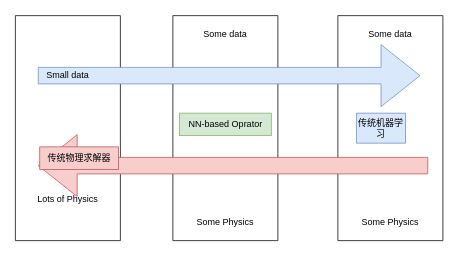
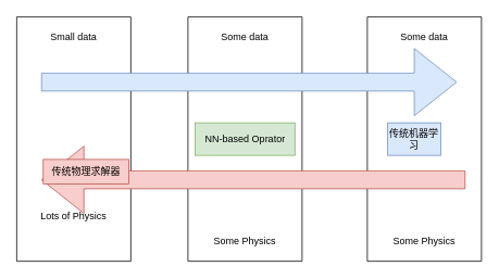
  <mxCell id="0" />
  <mxCell id="1" parent="0" />
  <mxCell id="2" value="" style="verticalLabelPosition=bottom;verticalAlign=top;html=1;shape=mxgraph.basic.rect;fillColor2=none;strokeWidth=1;size=20;indent=5;" vertex="1" parent="1"><mxGeometry x="450" y="20" width="140" height="300" as="geometry" /></mxCell>
  <mxCell id="3" value="Some data" style="text;html=1;strokeColor=none;fillColor=none;align=center;verticalAlign=middle;whiteSpace=wrap;rounded=0;" vertex="1" parent="1"><mxGeometry x="480" y="30" width="80" height="30" as="geometry" /></mxCell>
  <mxCell id="4" value="Some Physics" style="text;html=1;strokeColor=none;fillColor=none;align=center;verticalAlign=middle;whiteSpace=wrap;rounded=0;" vertex="1" parent="1"><mxGeometry x="465" y="280" width="110" height="30" as="geometry" /></mxCell>
  <mxCell id="5" value="" style="verticalLabelPosition=bottom;verticalAlign=top;html=1;shape=mxgraph.basic.rect;fillColor2=none;strokeWidth=1;size=20;indent=5;" vertex="1" parent="1"><mxGeometry x="230" y="20" width="140" height="300" as="geometry" /></mxCell>
  <mxCell id="6" value="Some data" style="text;html=1;strokeColor=none;fillColor=none;align=center;verticalAlign=middle;whiteSpace=wrap;rounded=0;" vertex="1" parent="1"><mxGeometry x="260" y="30" width="80" height="30" as="geometry" /></mxCell>
  <mxCell id="7" value="Some Physics" style="text;html=1;strokeColor=none;fillColor=none;align=center;verticalAlign=middle;whiteSpace=wrap;rounded=0;" vertex="1" parent="1"><mxGeometry x="245" y="280" width="110" height="30" as="geometry" /></mxCell>
  <mxCell id="8" value="" style="verticalLabelPosition=bottom;verticalAlign=top;html=1;shape=mxgraph.basic.rect;fillColor2=none;strokeWidth=1;size=20;indent=5;" vertex="1" parent="1"><mxGeometry x="20" y="20" width="140" height="300" as="geometry" /></mxCell>
  <mxCell id="9" value="" style="shape=flexArrow;endArrow=classic;html=1;rounded=0;width=22;endSize=16.972;endWidth=59.6;fillColor=#dae8fc;strokeColor=#6c8ebf;" edge="1" parent="1"><mxGeometry width="50" height="50" relative="1" as="geometry"><mxPoint x="50" y="100" as="sourcePoint" /><mxPoint x="560" y="100" as="targetPoint" /></mxGeometry></mxCell>
  <mxCell id="10" value="" style="shape=flexArrow;endArrow=classic;html=1;rounded=0;width=22;endSize=16.972;endWidth=59.6;fillColor=#f8cecc;strokeColor=#b85450;" edge="1" parent="1"><mxGeometry width="50" height="50" relative="1" as="geometry"><mxPoint x="570.368" y="220" as="sourcePoint" /><mxPoint x="50" y="220" as="targetPoint" /></mxGeometry></mxCell>
- <mxCell id="11" value="Small data" style="text;html=1;strokeColor=none;fillColor=none;align=center;verticalAlign=middle;whiteSpace=wrap;rounded=0;" vertex="1" parent="1"><mxGeometry x="50" y="85" width="80" height="30" as="geometry" /></mxCell>
+ <mxCell id="11" value="Small data" style="text;html=1;strokeColor=none;fillColor=none;align=center;verticalAlign=middle;whiteSpace=wrap;rounded=0;" vertex="1" parent="1"><mxGeometry x="50" y="30" width="80" height="30" as="geometry" /></mxCell>
  <mxCell id="12" value="Lots of Physics" style="text;html=1;strokeColor=none;fillColor=none;align=center;verticalAlign=middle;whiteSpace=wrap;rounded=0;" vertex="1" parent="1"><mxGeometry x="35" y="250" width="110" height="30" as="geometry" /></mxCell>
  <mxCell id="13" value="传统机器学习" style="text;html=1;strokeColor=#6c8ebf;fillColor=#dae8fc;align=center;verticalAlign=middle;whiteSpace=wrap;rounded=0;" vertex="1" parent="1"><mxGeometry x="475" y="150" width="65" height="40" as="geometry" /></mxCell>
  <mxCell id="14" value="传统物理求解器" style="text;html=1;strokeColor=#b85450;fillColor=#f8cecc;align=center;verticalAlign=middle;whiteSpace=wrap;rounded=0;" vertex="1" parent="1"><mxGeometry x="52.5" y="195" width="105" height="30" as="geometry" /></mxCell>
- <mxCell id="15" value="NN-based Oprator" style="text;html=1;strokeColor=#82b366;fillColor=#d5e8d4;align=center;verticalAlign=middle;whiteSpace=wrap;rounded=0;" vertex="1" parent="1"><mxGeometry x="238.75" y="150" width="122.5" height="30" as="geometry" /></mxCell>
+ <mxCell id="15" value="NN-based Oprator" style="text;html=1;strokeColor=#82b366;fillColor=#d5e8d4;align=center;verticalAlign=middle;whiteSpace=wrap;rounded=0;" vertex="1" parent="1"><mxGeometry x="238.75" y="150" width="122.5" height="40" as="geometry" /></mxCell>
